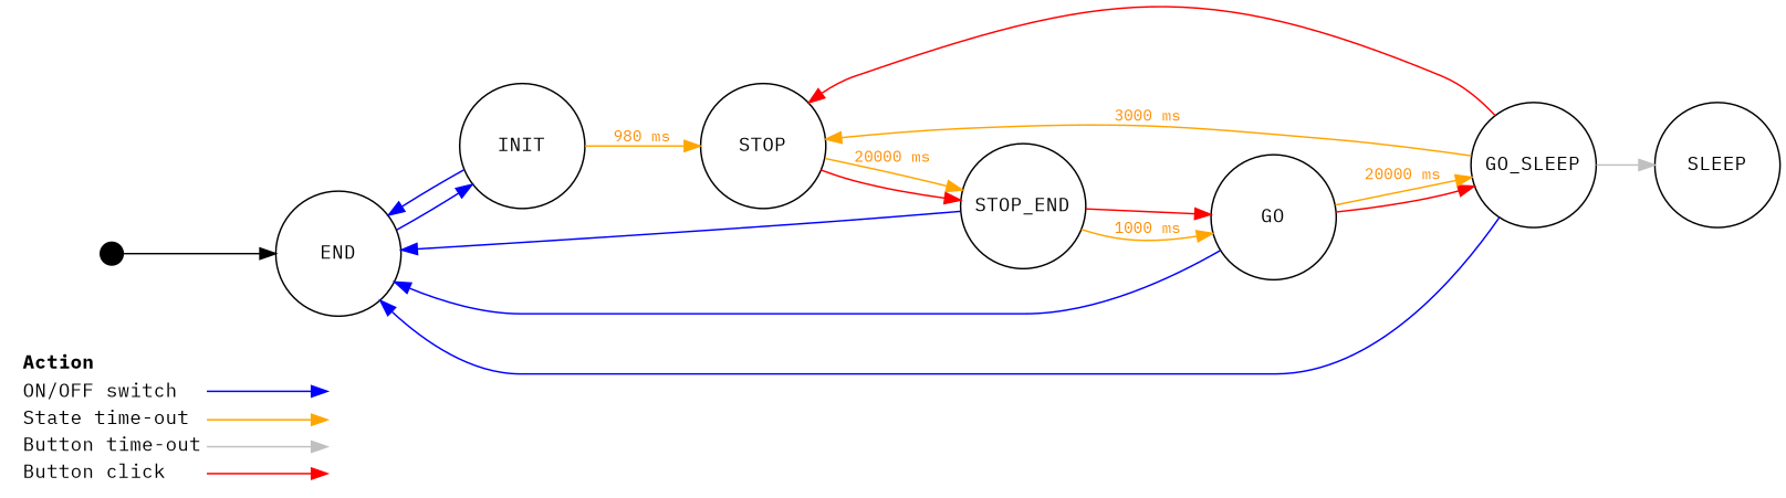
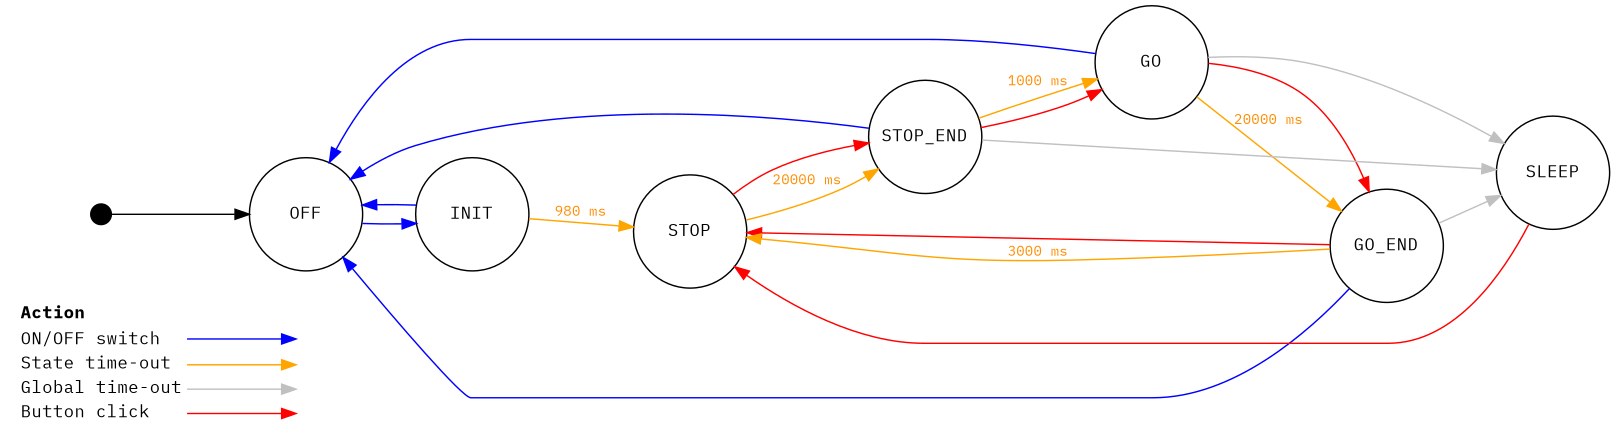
  digraph {
    fontname="IBM Plex Mono"
    rankdir=LR
    node [color=black fixedsize=true fontname="IBM Plex Mono" fontsize=12 shape=circle]
    edge [color=blue fontcolor=darkorange fontname="IBM Plex Mono" fontsize=10]
-   n1 [fixedsize=false label=<<table border="0" cellpadding="2" cellspacing="0" cellborder="0">       <tr><td align="left"><b>Action</b></td></tr>       <tr><td align="left" port="off_switch">ON/OFF switch</td></tr>       <tr><td align="left" port="stimeout">State time-out</td></tr>       <tr><td align="left" port="gtimeout">Button time-out</td></tr>       <tr><td align="left" port="button">Button click</td></tr>       </table>> shape=plaintext width=1.1]
+   n1 [fixedsize=false label=<<table border="0" cellpadding="2" cellspacing="0" cellborder="0">       <tr><td align="left"><b>Action</b></td></tr>       <tr><td align="left" port="off_switch">ON/OFF switch</td></tr>       <tr><td align="left" port="stimeout">State time-out</td></tr>       <tr><td align="left" port="gtimeout">Global time-out</td></tr>       <tr><td align="left" port="button">Button click</td></tr>       </table>> shape=plaintext width=1.1]
    n2 [fixedsize=false label=<<table border="0" cellpadding="2" cellspacing="0" cellborder="0" width="1">       <tr><td>&nbsp;</td></tr>       <tr><td port="off_switch">&nbsp;</td></tr>       <tr><td port="stimeout">&nbsp;</td></tr>       <tr><td port="gtimeout">&nbsp;</td></tr>       <tr><td port="button">&nbsp;</td></tr>       </table>> shape=plaintext width=1.1]
    Input [shape=point width=0.2]
-   OFF [width=1.1 label=END]
+   OFF [width=1.1]
    INIT [width=1.1]
    STOP [width=1.1]
    GO [width=1.1]
-   GO_END [width=1.1 label=GO_SLEEP]
+   GO_END [width=1.1]
    SLEEP [width=1.1]
    STOP_END [width=1.1]
    subgraph sub_1 {
      shape=rectangle
      n1
      n2
    }
    n1 -> n2 [headport="off_switch:w" tailport="off_switch:e"]
    n1 -> n2 [color=orange headport="stimeout:w" tailport="stimeout:e"]
    n1 -> n2 [color=gray headport="gtimeout:w" tailport="gtimeout:e"]
    n1 -> n2 [color=red headport="button:w" tailport="button:e"]
    Input -> OFF [color=""]
    OFF -> INIT
    INIT -> OFF
    INIT -> STOP [color=orange label="980 ms"]
    STOP -> STOP_END [color=red]
    STOP -> STOP_END [color=orange label="20000 ms"]
    GO -> OFF
    GO -> GO_END [color=red]
    GO -> GO_END [color=orange label="20000 ms"]
+   GO -> SLEEP [color=gray]
    GO_END -> OFF
    GO_END -> STOP [color=red]
    GO_END -> STOP [color=orange label="3000 ms"]
    GO_END -> SLEEP [color=gray]
+   SLEEP -> STOP [color=red]
    STOP_END -> OFF
    STOP_END -> GO [color=red]
    STOP_END -> GO [color=orange label="1000 ms"]
+   STOP_END -> SLEEP [color=gray]
  }
